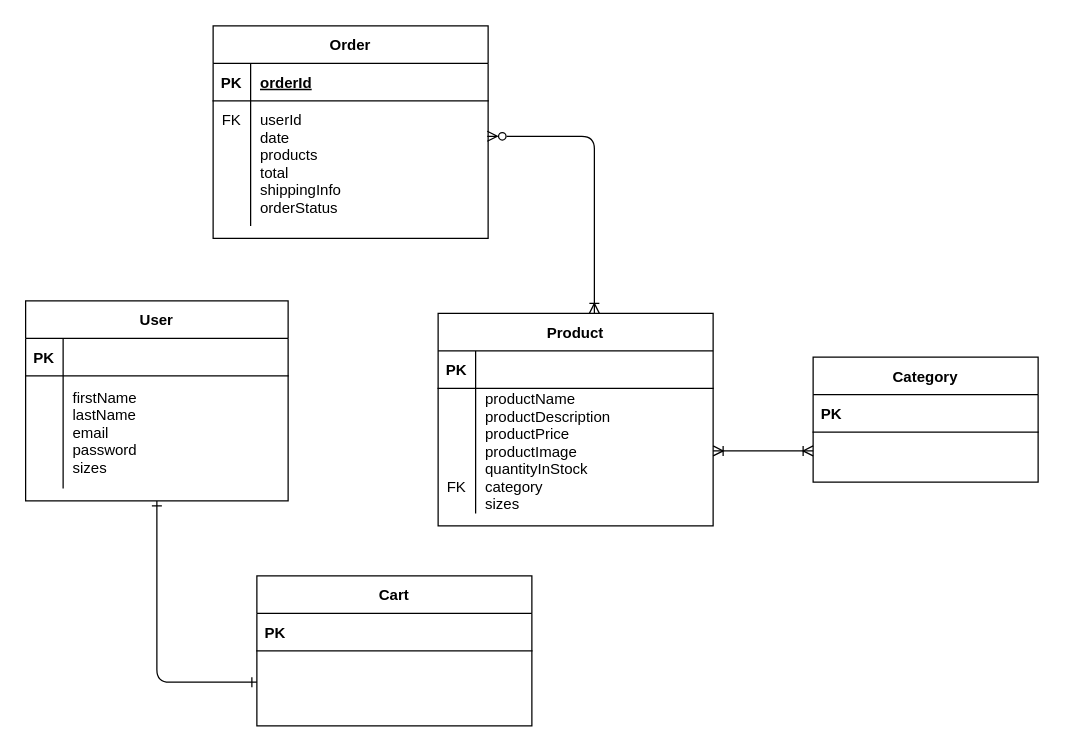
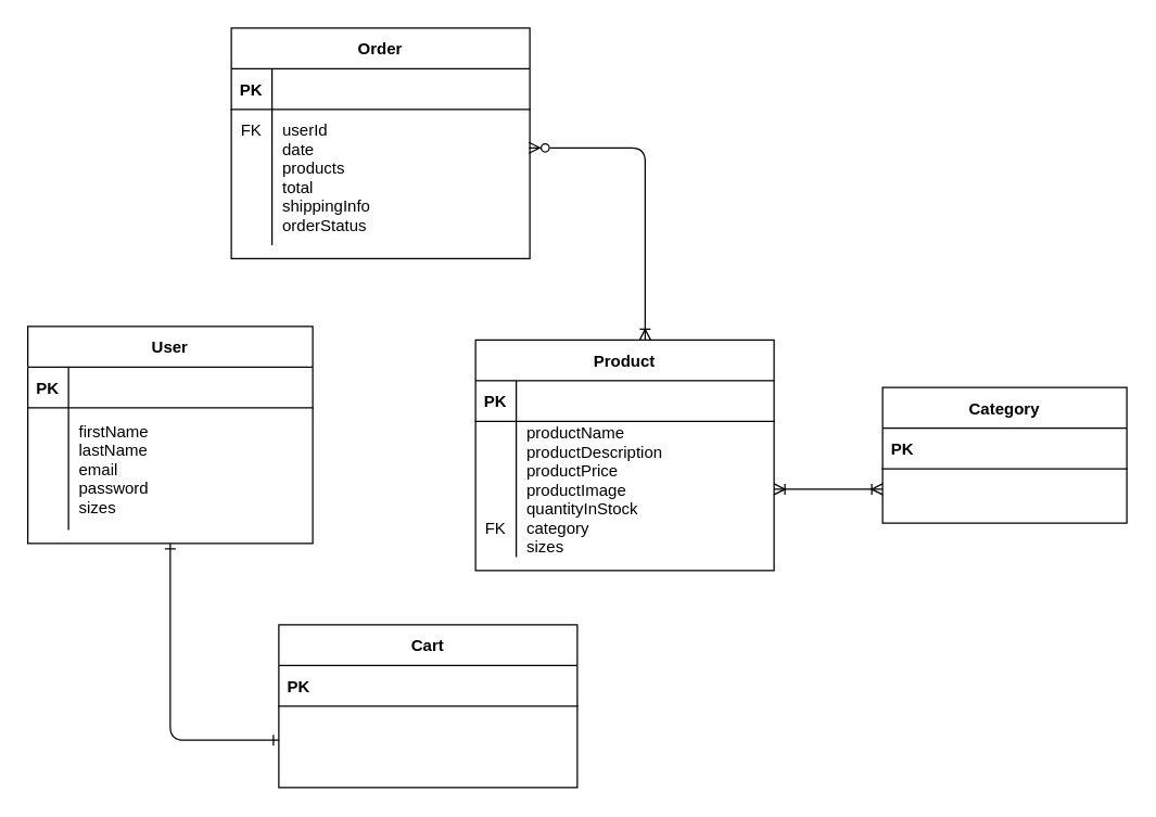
  <mxCell id="0" />
  <mxCell id="1" parent="0" />
  <mxCell id="2" value="User" style="shape=table;startSize=30;container=1;collapsible=1;childLayout=tableLayout;fixedRows=1;rowLines=0;fontStyle=1;align=center;resizeLast=1;" parent="1" vertex="1"><mxGeometry x="20" y="240" width="210.0" height="160.0" as="geometry" /></mxCell>
  <mxCell id="3" value="" style="shape=partialRectangle;collapsible=0;dropTarget=0;pointerEvents=0;fillColor=none;points=[[0,0.5],[1,0.5]];portConstraint=eastwest;top=0;left=0;right=0;bottom=1;" parent="2" vertex="1"><mxGeometry y="30" width="210.0" height="30" as="geometry" /></mxCell>
  <mxCell id="4" value="PK" style="shape=partialRectangle;overflow=hidden;connectable=0;fillColor=none;top=0;left=0;bottom=0;right=0;fontStyle=1;" parent="3" vertex="1"><mxGeometry width="30" height="30" as="geometry"><mxRectangle width="30" height="30" as="alternateBounds" /></mxGeometry></mxCell>
  <mxCell id="5" value="" style="shape=partialRectangle;collapsible=0;dropTarget=0;pointerEvents=0;fillColor=none;points=[[0,0.5],[1,0.5]];portConstraint=eastwest;top=0;left=0;right=0;bottom=0;" parent="2" vertex="1"><mxGeometry y="60" width="210.0" height="90" as="geometry" /></mxCell>
  <mxCell id="6" value="" style="shape=partialRectangle;overflow=hidden;connectable=0;fillColor=none;top=0;left=0;bottom=0;right=0;" parent="5" vertex="1"><mxGeometry width="30" height="90" as="geometry"><mxRectangle width="30" height="90" as="alternateBounds" /></mxGeometry></mxCell>
  <mxCell id="7" value="firstName&#10;lastName&#10;email&#10;password&#10;sizes" style="shape=partialRectangle;overflow=hidden;connectable=0;fillColor=none;top=0;left=0;bottom=0;right=0;align=left;spacingLeft=6;" parent="5" vertex="1"><mxGeometry x="30" width="180.0" height="90" as="geometry"><mxRectangle width="180.0" height="90" as="alternateBounds" /></mxGeometry></mxCell>
  <mxCell id="8" value="Product" style="shape=table;startSize=30;container=1;collapsible=1;childLayout=tableLayout;fixedRows=1;rowLines=0;fontStyle=1;align=center;resizeLast=1;" parent="1" vertex="1"><mxGeometry x="350" y="250" width="220" height="170" as="geometry" /></mxCell>
  <mxCell id="9" value="" style="shape=partialRectangle;collapsible=0;dropTarget=0;pointerEvents=0;fillColor=none;points=[[0,0.5],[1,0.5]];portConstraint=eastwest;top=0;left=0;right=0;bottom=1;" parent="8" vertex="1"><mxGeometry y="30" width="220" height="30" as="geometry" /></mxCell>
  <mxCell id="10" value="PK" style="shape=partialRectangle;overflow=hidden;connectable=0;fillColor=none;top=0;left=0;bottom=0;right=0;fontStyle=1;" parent="9" vertex="1"><mxGeometry width="30" height="30" as="geometry"><mxRectangle width="30" height="30" as="alternateBounds" /></mxGeometry></mxCell>
  <mxCell id="11" value="" style="shape=partialRectangle;collapsible=0;dropTarget=0;pointerEvents=0;fillColor=none;points=[[0,0.5],[1,0.5]];portConstraint=eastwest;top=0;left=0;right=0;bottom=0;" parent="8" vertex="1"><mxGeometry y="60" width="220" height="100" as="geometry" /></mxCell>
  <mxCell id="12" value="&#10;&#10;&#10;&#10;FK" style="shape=partialRectangle;overflow=hidden;connectable=0;fillColor=none;top=0;left=0;bottom=0;right=0;" parent="11" vertex="1"><mxGeometry width="30" height="100" as="geometry"><mxRectangle width="30" height="100" as="alternateBounds" /></mxGeometry></mxCell>
  <mxCell id="13" value="productName&#10;productDescription&#10;productPrice&#10;productImage&#10;quantityInStock&#10;category&#10;sizes" style="shape=partialRectangle;overflow=hidden;connectable=0;fillColor=none;top=0;left=0;bottom=0;right=0;align=left;spacingLeft=6;" parent="11" vertex="1"><mxGeometry x="30" width="190" height="100" as="geometry"><mxRectangle width="190" height="100" as="alternateBounds" /></mxGeometry></mxCell>
  <mxCell id="14" value="Category" style="shape=table;startSize=30;container=1;collapsible=1;childLayout=tableLayout;fixedRows=1;rowLines=0;fontStyle=1;align=center;resizeLast=1;" parent="1" vertex="1"><mxGeometry x="650" y="285" width="180" height="100" as="geometry" /></mxCell>
  <mxCell id="15" value="" style="shape=partialRectangle;collapsible=0;dropTarget=0;pointerEvents=0;fillColor=none;points=[[0,0.5],[1,0.5]];portConstraint=eastwest;top=0;left=0;right=0;bottom=1;" parent="14" vertex="1"><mxGeometry y="30" width="180" height="30" as="geometry" /></mxCell>
  <mxCell id="16" value="PK" style="shape=partialRectangle;overflow=hidden;connectable=0;fillColor=none;top=0;left=0;bottom=0;right=0;fontStyle=1;" parent="15" vertex="1"><mxGeometry width="30" height="30" as="geometry"><mxRectangle width="30" height="30" as="alternateBounds" /></mxGeometry></mxCell>
  <mxCell id="17" value="" style="shape=partialRectangle;collapsible=0;dropTarget=0;pointerEvents=0;fillColor=none;points=[[0,0.5],[1,0.5]];portConstraint=eastwest;top=0;left=0;right=0;bottom=0;" parent="14" vertex="1"><mxGeometry y="60" width="180" height="30" as="geometry" /></mxCell>
  <mxCell id="18" value="" style="shape=partialRectangle;overflow=hidden;connectable=0;fillColor=none;top=0;left=0;bottom=0;right=0;" parent="17" vertex="1"><mxGeometry width="30" height="30" as="geometry"><mxRectangle width="30" height="30" as="alternateBounds" /></mxGeometry></mxCell>
  <mxCell id="19" value="Cart" style="shape=table;startSize=30;container=1;collapsible=1;childLayout=tableLayout;fixedRows=1;rowLines=0;fontStyle=1;align=center;resizeLast=1;" parent="1" vertex="1"><mxGeometry x="205" y="460" width="220" height="120" as="geometry" /></mxCell>
  <mxCell id="20" value="" style="shape=partialRectangle;collapsible=0;dropTarget=0;pointerEvents=0;fillColor=none;points=[[0,0.5],[1,0.5]];portConstraint=eastwest;top=0;left=0;right=0;bottom=1;" parent="19" vertex="1"><mxGeometry y="30" width="220" height="30" as="geometry" /></mxCell>
  <mxCell id="21" value="PK" style="shape=partialRectangle;overflow=hidden;connectable=0;fillColor=none;top=0;left=0;bottom=0;right=0;fontStyle=1;" parent="20" vertex="1"><mxGeometry width="30" height="30" as="geometry"><mxRectangle width="30" height="30" as="alternateBounds" /></mxGeometry></mxCell>
  <mxCell id="22" value="" style="shape=partialRectangle;collapsible=0;dropTarget=0;pointerEvents=0;fillColor=none;points=[[0,0.5],[1,0.5]];portConstraint=eastwest;top=0;left=0;right=0;bottom=0;" parent="19" vertex="1"><mxGeometry y="60" width="220" height="50" as="geometry" /></mxCell>
  <mxCell id="23" value="Order" style="shape=table;startSize=30;container=1;collapsible=1;childLayout=tableLayout;fixedRows=1;rowLines=0;fontStyle=1;align=center;resizeLast=1;" parent="1" vertex="1"><mxGeometry x="170" y="20" width="220" height="170.0" as="geometry" /></mxCell>
  <mxCell id="24" value="" style="shape=partialRectangle;collapsible=0;dropTarget=0;pointerEvents=0;fillColor=none;points=[[0,0.5],[1,0.5]];portConstraint=eastwest;top=0;left=0;right=0;bottom=1;" parent="23" vertex="1"><mxGeometry y="30" width="220" height="30" as="geometry" /></mxCell>
  <mxCell id="25" value="PK" style="shape=partialRectangle;overflow=hidden;connectable=0;fillColor=none;top=0;left=0;bottom=0;right=0;fontStyle=1;" parent="24" vertex="1"><mxGeometry width="30" height="30" as="geometry"><mxRectangle width="30" height="30" as="alternateBounds" /></mxGeometry></mxCell>
- <mxCell id="26" value="orderId" style="shape=partialRectangle;overflow=hidden;connectable=0;fillColor=none;top=0;left=0;bottom=0;right=0;align=left;spacingLeft=6;fontStyle=5;" parent="24" vertex="1"><mxGeometry x="30" width="190" height="30" as="geometry"><mxRectangle width="190" height="30" as="alternateBounds" /></mxGeometry></mxCell>
  <mxCell id="27" value="" style="shape=partialRectangle;collapsible=0;dropTarget=0;pointerEvents=0;fillColor=none;points=[[0,0.5],[1,0.5]];portConstraint=eastwest;top=0;left=0;right=0;bottom=0;" parent="23" vertex="1"><mxGeometry y="60" width="220" height="100" as="geometry" /></mxCell>
  <mxCell id="28" value="FK&#10;&#10;&#10;&#10;&#10;" style="shape=partialRectangle;overflow=hidden;connectable=0;fillColor=none;top=0;left=0;bottom=0;right=0;" parent="27" vertex="1"><mxGeometry width="30" height="100" as="geometry"><mxRectangle width="30" height="100" as="alternateBounds" /></mxGeometry></mxCell>
  <mxCell id="29" value="userId&#10;date&#10;products&#10;total&#10;shippingInfo&#10;orderStatus" style="shape=partialRectangle;overflow=hidden;connectable=0;fillColor=none;top=0;left=0;bottom=0;right=0;align=left;spacingLeft=6;" parent="27" vertex="1"><mxGeometry x="30" width="190" height="100" as="geometry"><mxRectangle width="190" height="100" as="alternateBounds" /></mxGeometry></mxCell>
  <mxCell id="30" style="edgeStyle=orthogonalEdgeStyle;rounded=0;orthogonalLoop=1;jettySize=auto;html=1;endArrow=ERoneToMany;endFill=0;startArrow=ERoneToMany;startFill=0;" parent="1" source="11" target="17" edge="1"><mxGeometry relative="1" as="geometry" /></mxCell>
  <mxCell id="31" style="edgeStyle=orthogonalEdgeStyle;rounded=1;orthogonalLoop=1;jettySize=auto;html=1;entryX=0.997;entryY=0.283;entryDx=0;entryDy=0;entryPerimeter=0;endArrow=ERzeroToMany;endFill=0;startArrow=ERoneToMany;startFill=0;" parent="1" source="8" target="27" edge="1"><mxGeometry relative="1" as="geometry"><Array as="points"><mxPoint x="475" y="108" /></Array></mxGeometry></mxCell>
  <mxCell id="32" style="edgeStyle=orthogonalEdgeStyle;rounded=1;orthogonalLoop=1;jettySize=auto;html=1;entryX=0.5;entryY=1;entryDx=0;entryDy=0;endArrow=ERone;endFill=0;startArrow=ERone;startFill=0;" parent="1" source="22" target="2" edge="1"><mxGeometry relative="1" as="geometry" /></mxCell>
